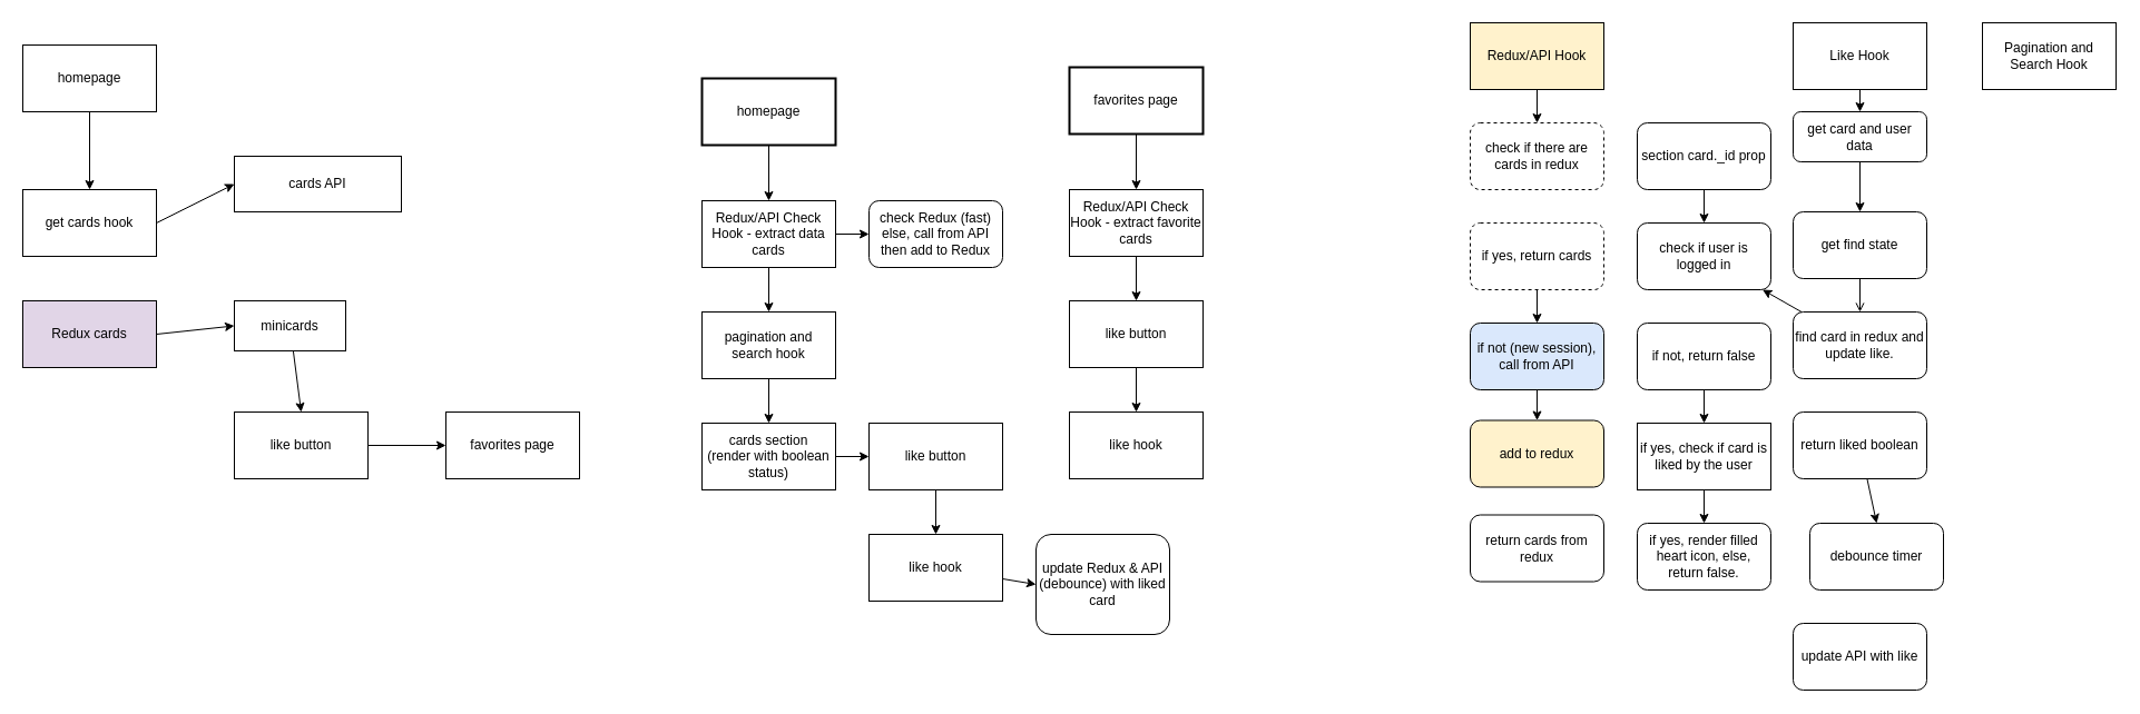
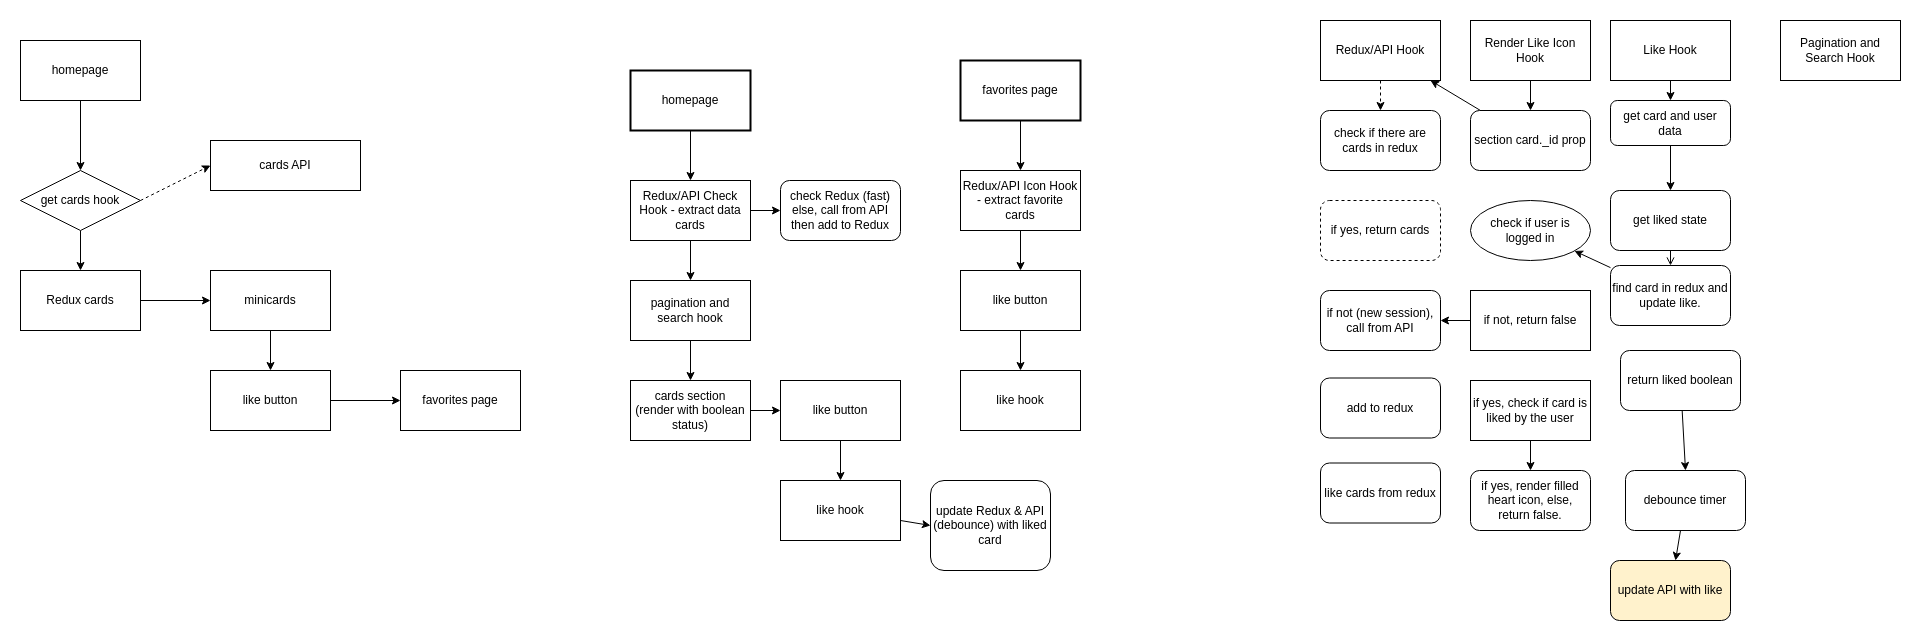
  <mxCell id="0" />
  <mxCell id="1" parent="0" />
  <mxCell id="2" value="cards API" style="rounded=0;whiteSpace=wrap;html=1;" parent="1" vertex="1"><mxGeometry x="210" y="140" width="150" height="50" as="geometry" /></mxCell>
  <mxCell id="3" style="edgeStyle=none;html=1;exitX=1;exitY=0.5;exitDx=0;exitDy=0;entryX=0;entryY=0.5;entryDx=0;entryDy=0;" parent="1" source="4" target="9" edge="1"><mxGeometry relative="1" as="geometry" /></mxCell>
- <mxCell id="4" value="Redux cards" style="rounded=0;whiteSpace=wrap;html=1;fillColor=#e1d5e7;" parent="1" vertex="1"><mxGeometry x="20" y="270" width="120" height="60" as="geometry" /></mxCell>
+ <mxCell id="4" value="Redux cards" style="rounded=0;whiteSpace=wrap;html=1;" parent="1" vertex="1"><mxGeometry x="20" y="270" width="120" height="60" as="geometry" /></mxCell>
  <mxCell id="5" style="edgeStyle=none;html=1;entryX=0.5;entryY=0;entryDx=0;entryDy=0;" parent="1" source="6" target="12" edge="1"><mxGeometry relative="1" as="geometry"><mxPoint x="80" y="150" as="targetPoint" /></mxGeometry></mxCell>
  <mxCell id="6" value="homepage" style="rounded=0;whiteSpace=wrap;html=1;" parent="1" vertex="1"><mxGeometry x="20" y="40" width="120" height="60" as="geometry" /></mxCell>
  <mxCell id="7" value="favorites page" style="rounded=0;whiteSpace=wrap;html=1;" parent="1" vertex="1"><mxGeometry x="400" y="370" width="120" height="60" as="geometry" /></mxCell>
  <mxCell id="8" style="edgeStyle=none;html=1;entryX=0.5;entryY=0;entryDx=0;entryDy=0;" parent="1" source="9" target="14" edge="1"><mxGeometry relative="1" as="geometry" /></mxCell>
- <mxCell id="9" value="minicards" style="rounded=0;whiteSpace=wrap;html=1;" parent="1" vertex="1"><mxGeometry x="210" y="270" width="100" height="45" as="geometry" /></mxCell>
- <mxCell id="11" style="edgeStyle=none;html=1;exitX=1;exitY=0.5;exitDx=0;exitDy=0;entryX=0;entryY=0.5;entryDx=0;entryDy=0;" parent="1" source="12" target="2" edge="1"><mxGeometry relative="1" as="geometry" /></mxCell>
- <mxCell id="12" value="get cards hook" style="rounded=0;whiteSpace=wrap;html=1;" parent="1" vertex="1"><mxGeometry x="20" y="170" width="120" height="60" as="geometry" /></mxCell>
+ <mxCell id="9" value="minicards" style="rounded=0;whiteSpace=wrap;html=1;" parent="1" vertex="1"><mxGeometry x="210" y="270" width="120" height="60" as="geometry" /></mxCell>
+ <mxCell id="10" style="edgeStyle=none;html=1;" parent="1" source="12" target="4" edge="1"><mxGeometry relative="1" as="geometry" /></mxCell>
+ <mxCell id="11" style="edgeStyle=none;html=1;exitX=1;exitY=0.5;exitDx=0;exitDy=0;entryX=0;entryY=0.5;entryDx=0;entryDy=0;dashed=1;" parent="1" source="12" target="2" edge="1"><mxGeometry relative="1" as="geometry" /></mxCell>
+ <mxCell id="12" value="get cards hook" style="rhombus;whiteSpace=wrap;html=1;" parent="1" vertex="1"><mxGeometry x="20" y="170" width="120" height="60" as="geometry" /></mxCell>
  <mxCell id="13" style="edgeStyle=none;html=1;" parent="1" source="14" target="7" edge="1"><mxGeometry relative="1" as="geometry" /></mxCell>
  <mxCell id="14" value="like button" style="rounded=0;whiteSpace=wrap;html=1;" parent="1" vertex="1"><mxGeometry x="210" y="370" width="120" height="60" as="geometry" /></mxCell>
  <mxCell id="15" style="edgeStyle=none;html=1;entryX=0.5;entryY=0;entryDx=0;entryDy=0;" parent="1" source="16" target="20" edge="1"><mxGeometry relative="1" as="geometry" /></mxCell>
  <mxCell id="16" value="pagination and search hook" style="rounded=0;whiteSpace=wrap;html=1;" parent="1" vertex="1"><mxGeometry x="630" y="280" width="120" height="60" as="geometry" /></mxCell>
  <mxCell id="17" style="edgeStyle=none;html=1;entryX=0.5;entryY=0;entryDx=0;entryDy=0;" parent="1" source="18" target="36" edge="1"><mxGeometry relative="1" as="geometry"><mxPoint x="690" y="180" as="targetPoint" /></mxGeometry></mxCell>
  <mxCell id="18" value="homepage" style="rounded=0;whiteSpace=wrap;html=1;strokeWidth=2;strokeColor=light-dark(#000000,#FF9999);" parent="1" vertex="1"><mxGeometry x="630" y="70" width="120" height="60" as="geometry" /></mxCell>
  <mxCell id="19" style="edgeStyle=none;html=1;exitX=1;exitY=0.5;exitDx=0;exitDy=0;entryX=0;entryY=0.5;entryDx=0;entryDy=0;" parent="1" source="20" target="23" edge="1"><mxGeometry relative="1" as="geometry" /></mxCell>
  <mxCell id="20" value="cards section&lt;div&gt;(render with boolean &lt;span&gt;status&lt;/span&gt;)&lt;/div&gt;" style="rounded=0;whiteSpace=wrap;html=1;" parent="1" vertex="1"><mxGeometry x="630" y="380" width="120" height="60" as="geometry" /></mxCell>
  <mxCell id="21" style="edgeStyle=none;html=1;exitX=0.5;exitY=1;exitDx=0;exitDy=0;" parent="1" source="36" target="16" edge="1"><mxGeometry relative="1" as="geometry"><mxPoint x="690" y="240" as="sourcePoint" /></mxGeometry></mxCell>
  <mxCell id="22" style="edgeStyle=none;html=1;entryX=0.5;entryY=0;entryDx=0;entryDy=0;" parent="1" source="23" target="25" edge="1"><mxGeometry relative="1" as="geometry" /></mxCell>
  <mxCell id="23" value="like button" style="rounded=0;whiteSpace=wrap;html=1;" parent="1" vertex="1"><mxGeometry x="780" y="380" width="120" height="60" as="geometry" /></mxCell>
  <mxCell id="24" style="edgeStyle=none;html=1;entryX=0;entryY=0.5;entryDx=0;entryDy=0;entryPerimeter=0;" parent="1" source="25" target="26" edge="1"><mxGeometry relative="1" as="geometry"><mxPoint x="970" y="500" as="targetPoint" /></mxGeometry></mxCell>
  <mxCell id="25" value="like hook" style="rounded=0;whiteSpace=wrap;html=1;strokeColor=light-dark(#000000,#99FFFF);" parent="1" vertex="1"><mxGeometry x="780" y="480" width="120" height="60" as="geometry" /></mxCell>
  <mxCell id="26" value="update Redux &amp;amp; API (debounce) with liked card" style="rounded=1;whiteSpace=wrap;html=1;strokeColor=light-dark(#000000,#FFFF99);" parent="1" vertex="1"><mxGeometry x="930" y="480" width="120" height="90" as="geometry" /></mxCell>
  <mxCell id="27" value="" style="edgeStyle=none;html=1;" parent="1" source="28" target="34" edge="1"><mxGeometry relative="1" as="geometry" /></mxCell>
  <mxCell id="28" value="favorites page" style="rounded=0;whiteSpace=wrap;html=1;strokeWidth=2;strokeColor=light-dark(#000000,#FF9999);" parent="1" vertex="1"><mxGeometry x="960" y="60" width="120" height="60" as="geometry" /></mxCell>
  <mxCell id="29" value="like hook" style="rounded=0;whiteSpace=wrap;html=1;strokeColor=light-dark(#000000,#99FFFF);" parent="1" vertex="1"><mxGeometry x="960" y="370" width="120" height="60" as="geometry" /></mxCell>
  <mxCell id="30" style="edgeStyle=none;html=1;entryX=0.5;entryY=0;entryDx=0;entryDy=0;" parent="1" source="31" target="29" edge="1"><mxGeometry relative="1" as="geometry" /></mxCell>
  <mxCell id="31" value="like button" style="whiteSpace=wrap;html=1;rounded=0;" parent="1" vertex="1"><mxGeometry x="960" y="270" width="120" height="60" as="geometry" /></mxCell>
  <mxCell id="32" value="check Redux (fast)&lt;br&gt;else, call from API then add to Redux" style="whiteSpace=wrap;html=1;rounded=1;strokeColor=light-dark(#000000,#FFFF99);" parent="1" vertex="1"><mxGeometry x="780" y="180" width="120" height="60" as="geometry" /></mxCell>
  <mxCell id="33" style="edgeStyle=none;html=1;entryX=0.5;entryY=0;entryDx=0;entryDy=0;" parent="1" source="34" target="31" edge="1"><mxGeometry relative="1" as="geometry" /></mxCell>
- <mxCell id="34" value="Redux/API Check Hook - extract favorite cards" style="whiteSpace=wrap;html=1;rounded=0;strokeColor=light-dark(#000000,#99FFFF);" parent="1" vertex="1"><mxGeometry x="960" y="170" width="120" height="60" as="geometry" /></mxCell>
+ <mxCell id="34" value="Redux/API Icon Hook - extract favorite cards" style="whiteSpace=wrap;html=1;rounded=0;strokeColor=light-dark(#000000,#99FFFF);" parent="1" vertex="1"><mxGeometry x="960" y="170" width="120" height="60" as="geometry" /></mxCell>
  <mxCell id="35" value="" style="edgeStyle=none;html=1;" parent="1" source="36" target="32" edge="1"><mxGeometry relative="1" as="geometry" /></mxCell>
  <mxCell id="36" value="Redux/API Check Hook - extract data cards" style="whiteSpace=wrap;html=1;rounded=0;strokeColor=light-dark(#000000,#99FFFF);" parent="1" vertex="1"><mxGeometry x="630" y="180" width="120" height="60" as="geometry" /></mxCell>
- <mxCell id="37" value="check if there are cards in redux" style="whiteSpace=wrap;html=1;strokeColor=light-dark(#000000,#99FF99);rounded=1;dashed=1;" parent="1" vertex="1"><mxGeometry x="1320" y="110" width="120" height="60" as="geometry" /></mxCell>
- <mxCell id="38" value="" style="edgeStyle=none;html=1;entryX=0.5;entryY=0;entryDx=0;entryDy=0;" parent="1" source="39" target="41" edge="1"><mxGeometry relative="1" as="geometry"><mxPoint x="1380" y="290" as="targetPoint" /></mxGeometry></mxCell>
+ <mxCell id="37" value="check if there are cards in redux" style="whiteSpace=wrap;html=1;strokeColor=light-dark(#000000,#99FF99);rounded=1;" parent="1" vertex="1"><mxGeometry x="1320" y="110" width="120" height="60" as="geometry" /></mxCell>
  <mxCell id="39" value="if yes, return cards" style="whiteSpace=wrap;html=1;strokeColor=light-dark(#000000,#99FF99);rounded=1;dashed=1;" parent="1" vertex="1"><mxGeometry x="1320" y="200" width="120" height="60" as="geometry" /></mxCell>
- <mxCell id="40" value="" style="edgeStyle=none;html=1;" parent="1" source="41" target="42" edge="1"><mxGeometry relative="1" as="geometry" /></mxCell>
- <mxCell id="41" value="if not (new session), call from API" style="whiteSpace=wrap;html=1;strokeColor=light-dark(#000000,#99FF99);rounded=1;fillColor=#dae8fc;" parent="1" vertex="1"><mxGeometry x="1320" y="290" width="120" height="60" as="geometry" /></mxCell>
- <mxCell id="42" value="add to redux" style="whiteSpace=wrap;html=1;strokeColor=light-dark(#000000,#99FF99);rounded=1;fillColor=#fff2cc;" parent="1" vertex="1"><mxGeometry x="1320" y="377.5" width="120" height="60" as="geometry" /></mxCell>
- <mxCell id="43" value="return cards from redux" style="whiteSpace=wrap;html=1;strokeColor=light-dark(#000000,#99FF99);rounded=1;" parent="1" vertex="1"><mxGeometry x="1320" y="462.5" width="120" height="60" as="geometry" /></mxCell>
+ <mxCell id="41" value="if not (new session), call from API" style="whiteSpace=wrap;html=1;strokeColor=light-dark(#000000,#99FF99);rounded=1;" parent="1" vertex="1"><mxGeometry x="1320" y="290" width="120" height="60" as="geometry" /></mxCell>
+ <mxCell id="42" value="add to redux" style="whiteSpace=wrap;html=1;strokeColor=light-dark(#000000,#99FF99);rounded=1;" parent="1" vertex="1"><mxGeometry x="1320" y="377.5" width="120" height="60" as="geometry" /></mxCell>
+ <mxCell id="43" value="like cards from redux" style="whiteSpace=wrap;html=1;strokeColor=light-dark(#000000,#99FF99);rounded=1;" parent="1" vertex="1"><mxGeometry x="1320" y="462.5" width="120" height="60" as="geometry" /></mxCell>
  <mxCell id="44" value="" style="edgeStyle=none;html=1;" parent="1" source="45" target="47" edge="1"><mxGeometry relative="1" as="geometry" /></mxCell>
  <mxCell id="45" value="get card and user data" style="whiteSpace=wrap;html=1;strokeColor=light-dark(#000000,#99FF99);rounded=1;" parent="1" vertex="1"><mxGeometry x="1610" y="100" width="120" height="45" as="geometry" /></mxCell>
  <mxCell id="46" value="" style="edgeStyle=none;html=1;endArrow=open;" parent="1" source="47" target="52" edge="1"><mxGeometry relative="1" as="geometry" /></mxCell>
- <mxCell id="47" value="get find state" style="whiteSpace=wrap;html=1;strokeColor=light-dark(#000000,#99FF99);rounded=1;" parent="1" vertex="1"><mxGeometry x="1610" y="190" width="120" height="60" as="geometry" /></mxCell>
+ <mxCell id="47" value="get liked state" style="whiteSpace=wrap;html=1;strokeColor=light-dark(#000000,#99FF99);rounded=1;" parent="1" vertex="1"><mxGeometry x="1610" y="190" width="120" height="60" as="geometry" /></mxCell>
+ <mxCell id="48" value="" style="edgeStyle=none;html=1;" parent="1" source="49" target="50" edge="1"><mxGeometry relative="1" as="geometry" /></mxCell>
  <mxCell id="49" value="debounce timer" style="whiteSpace=wrap;html=1;strokeColor=light-dark(#000000,#99FF99);rounded=1;" parent="1" vertex="1"><mxGeometry x="1625" y="470" width="120" height="60" as="geometry" /></mxCell>
- <mxCell id="50" value="update API with like" style="whiteSpace=wrap;html=1;strokeColor=light-dark(#000000,#99FF99);rounded=1;" parent="1" vertex="1"><mxGeometry x="1610" y="560" width="120" height="60" as="geometry" /></mxCell>
+ <mxCell id="50" value="update API with like" style="whiteSpace=wrap;html=1;strokeColor=light-dark(#000000,#99FF99);rounded=1;fillColor=#fff2cc;" parent="1" vertex="1"><mxGeometry x="1610" y="560" width="120" height="60" as="geometry" /></mxCell>
  <mxCell id="51" value="" style="edgeStyle=none;html=1;" parent="1" source="52" target="62" edge="1"><mxGeometry relative="1" as="geometry" /></mxCell>
- <mxCell id="52" value="find card in redux and update like." style="whiteSpace=wrap;html=1;strokeColor=light-dark(#000000,#99FF99);rounded=1;" parent="1" vertex="1"><mxGeometry x="1610" y="280" width="120" height="60" as="geometry" /></mxCell>
+ <mxCell id="52" value="find card in redux and update like." style="whiteSpace=wrap;html=1;strokeColor=light-dark(#000000,#99FF99);rounded=1;" parent="1" vertex="1"><mxGeometry x="1610" y="265" width="120" height="60" as="geometry" /></mxCell>
  <mxCell id="53" style="edgeStyle=none;html=1;entryX=0.5;entryY=0;entryDx=0;entryDy=0;" parent="1" source="54" target="49" edge="1"><mxGeometry relative="1" as="geometry" /></mxCell>
- <mxCell id="54" value="return liked boolean" style="whiteSpace=wrap;html=1;strokeColor=light-dark(#000000,#99FF99);rounded=1;" parent="1" vertex="1"><mxGeometry x="1610" y="370" width="120" height="60" as="geometry" /></mxCell>
- <mxCell id="55" style="edgeStyle=none;html=1;exitX=0.5;exitY=1;exitDx=0;exitDy=0;entryX=0.5;entryY=0;entryDx=0;entryDy=0;" parent="1" source="56" target="37" edge="1"><mxGeometry relative="1" as="geometry" /></mxCell>
- <mxCell id="56" value="Redux/API Hook" style="whiteSpace=wrap;html=1;fillColor=#fff2cc;" parent="1" vertex="1"><mxGeometry x="1320" y="20" width="120" height="60" as="geometry" /></mxCell>
+ <mxCell id="54" value="return liked boolean" style="whiteSpace=wrap;html=1;strokeColor=light-dark(#000000,#99FF99);rounded=1;" parent="1" vertex="1"><mxGeometry x="1620" y="350" width="120" height="60" as="geometry" /></mxCell>
+ <mxCell id="55" style="edgeStyle=none;html=1;exitX=0.5;exitY=1;exitDx=0;exitDy=0;entryX=0.5;entryY=0;entryDx=0;entryDy=0;dashed=1;" parent="1" source="56" target="37" edge="1"><mxGeometry relative="1" as="geometry" /></mxCell>
+ <mxCell id="56" value="Redux/API Hook" style="whiteSpace=wrap;html=1;" parent="1" vertex="1"><mxGeometry x="1320" y="20" width="120" height="60" as="geometry" /></mxCell>
  <mxCell id="57" style="edgeStyle=none;html=1;entryX=0.5;entryY=0;entryDx=0;entryDy=0;" parent="1" source="58" target="45" edge="1"><mxGeometry relative="1" as="geometry" /></mxCell>
  <mxCell id="58" value="Like Hook" style="whiteSpace=wrap;html=1;" parent="1" vertex="1"><mxGeometry x="1610" y="20" width="120" height="60" as="geometry" /></mxCell>
  <mxCell id="59" value="Pagination and Search Hook" style="whiteSpace=wrap;html=1;" parent="1" vertex="1"><mxGeometry x="1780" y="20" width="120" height="60" as="geometry" /></mxCell>
- <mxCell id="60" value="" style="edgeStyle=none;html=1;" edge="1" source="61" target="62" parent="1"><mxGeometry relative="1" as="geometry" /></mxCell>
+ <mxCell id="60" value="" style="edgeStyle=none;html=1;" edge="1" source="61" target="56" parent="1"><mxGeometry relative="1" as="geometry" /></mxCell>
  <mxCell id="61" value="section card._id prop" style="whiteSpace=wrap;html=1;strokeColor=light-dark(#000000,#99FF99);rounded=1;" vertex="1" parent="1"><mxGeometry x="1470" y="110" width="120" height="60" as="geometry" /></mxCell>
- <mxCell id="62" value="check if user is logged in" style="whiteSpace=wrap;html=1;strokeColor=light-dark(#000000,#99FF99);rounded=1;" vertex="1" parent="1"><mxGeometry x="1470" y="200" width="120" height="60" as="geometry" /></mxCell>
+ <mxCell id="62" value="check if user is logged in" style="ellipse;whiteSpace=wrap;html=1;strokeColor=light-dark(#000000,#99FF99);" vertex="1" parent="1"><mxGeometry x="1470" y="200" width="120" height="60" as="geometry" /></mxCell>
+ <mxCell id="63" style="edgeStyle=none;html=1;entryX=0.5;entryY=0;entryDx=0;entryDy=0;" edge="1" source="64" target="61" parent="1"><mxGeometry relative="1" as="geometry" /></mxCell>
+ <mxCell id="64" value="Render Like Icon Hook" style="whiteSpace=wrap;html=1;" vertex="1" parent="1"><mxGeometry x="1470" y="20" width="120" height="60" as="geometry" /></mxCell>
  <mxCell id="65" value="" style="edgeStyle=none;html=1;" edge="1" parent="1" source="66" target="67"><mxGeometry relative="1" as="geometry" /></mxCell>
  <mxCell id="66" value="if yes, check if card is liked by the user" style="whiteSpace=wrap;html=1;strokeColor=light-dark(#000000,#99FF99);rounded=0;" vertex="1" parent="1"><mxGeometry x="1470" y="380" width="120" height="60" as="geometry" /></mxCell>
  <mxCell id="67" value="if yes, render filled heart icon, else, return false." style="whiteSpace=wrap;html=1;strokeColor=light-dark(#000000,#99FF99);rounded=1;" vertex="1" parent="1"><mxGeometry x="1470" y="470" width="120" height="60" as="geometry" /></mxCell>
- <mxCell id="68" style="edgeStyle=none;html=1;entryX=0.5;entryY=0;entryDx=0;entryDy=0;" edge="1" parent="1" source="69" target="66"><mxGeometry relative="1" as="geometry" /></mxCell>
- <mxCell id="69" value="if not, return false" style="whiteSpace=wrap;html=1;strokeColor=light-dark(#000000,#99FF99);rounded=1;" vertex="1" parent="1"><mxGeometry x="1470" y="290" width="120" height="60" as="geometry" /></mxCell>
+ <mxCell id="68" style="edgeStyle=none;html=1;" edge="1" parent="1" source="69" target="41"><mxGeometry relative="1" as="geometry" /></mxCell>
+ <mxCell id="69" value="if not, return false" style="whiteSpace=wrap;html=1;strokeColor=light-dark(#000000,#99FF99);rounded=0;" vertex="1" parent="1"><mxGeometry x="1470" y="290" width="120" height="60" as="geometry" /></mxCell>
